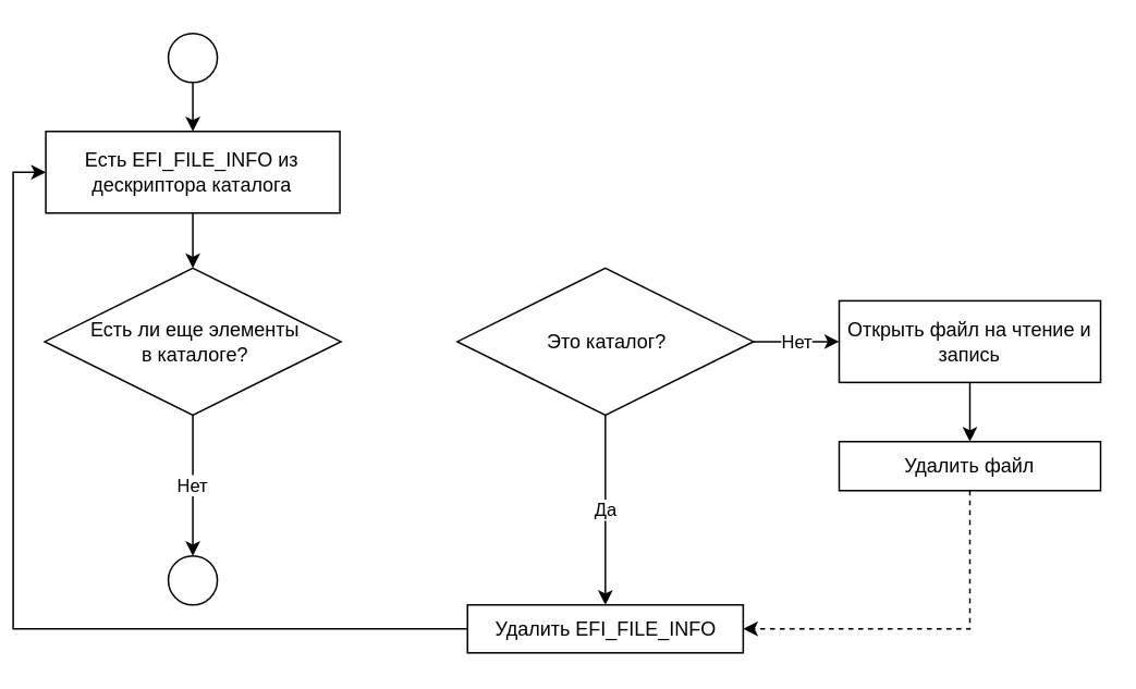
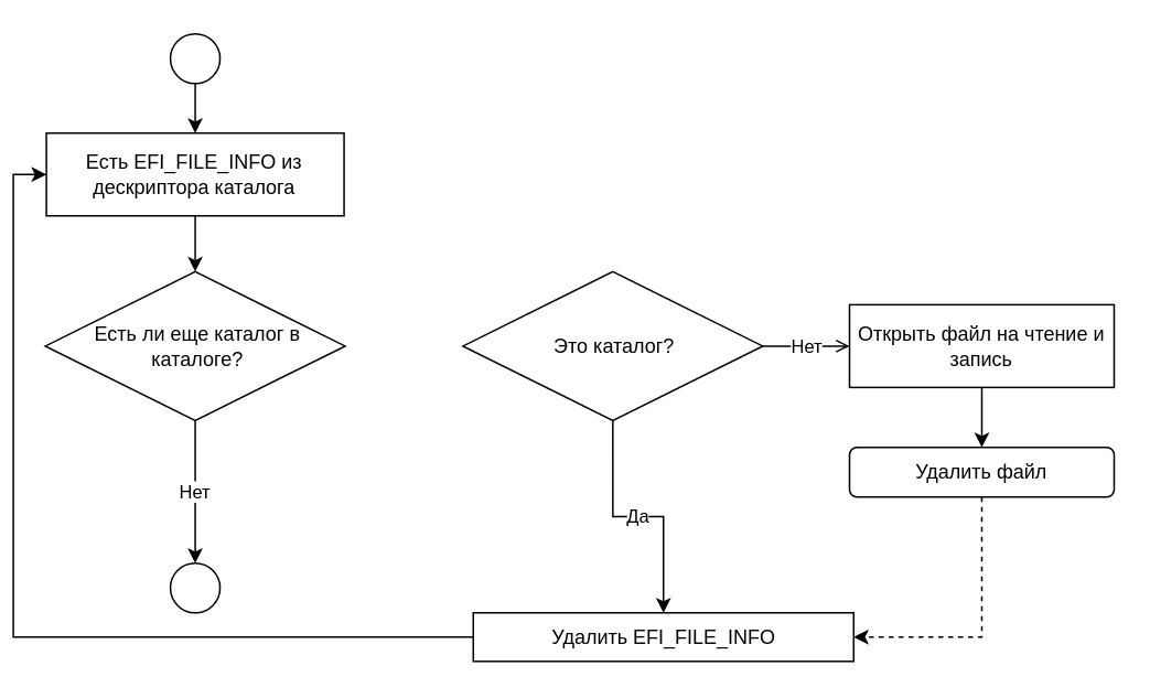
  <mxCell id="0" />
  <mxCell id="1" parent="0" />
  <mxCell id="2" style="edgeStyle=orthogonalEdgeStyle;rounded=0;orthogonalLoop=1;jettySize=auto;html=1;exitX=0.5;exitY=1;exitDx=0;exitDy=0;entryX=0.5;entryY=0;entryDx=0;entryDy=0;" edge="1" parent="1" source="3" target="5"><mxGeometry relative="1" as="geometry" /></mxCell>
  <mxCell id="3" value="" style="ellipse;whiteSpace=wrap;html=1;aspect=fixed;" vertex="1" parent="1"><mxGeometry x="96.38" y="20" width="30" height="30" as="geometry" /></mxCell>
  <mxCell id="4" style="edgeStyle=orthogonalEdgeStyle;rounded=0;orthogonalLoop=1;jettySize=auto;html=1;exitX=0.5;exitY=1;exitDx=0;exitDy=0;entryX=0.5;entryY=0;entryDx=0;entryDy=0;" edge="1" parent="1" source="5" target="7"><mxGeometry relative="1" as="geometry" /></mxCell>
  <mxCell id="5" value="Есть EFI_FILE_INFO из дескриптора каталога" style="rounded=0;whiteSpace=wrap;html=1;" vertex="1" parent="1"><mxGeometry x="21.38" y="80" width="180" height="50" as="geometry" /></mxCell>
  <mxCell id="6" value="Нет" style="edgeStyle=orthogonalEdgeStyle;rounded=0;orthogonalLoop=1;jettySize=auto;html=1;exitX=0.5;exitY=1;exitDx=0;exitDy=0;entryX=0.5;entryY=0;entryDx=0;entryDy=0;" edge="1" parent="1" source="7" target="13"><mxGeometry relative="1" as="geometry" /></mxCell>
- <mxCell id="7" value="Есть ли еще элементы в каталоге?" style="rhombus;whiteSpace=wrap;html=1;spacingLeft=23;spacingRight=20;" vertex="1" parent="1"><mxGeometry x="20.76" y="163.75" width="181.25" height="90" as="geometry" /></mxCell>
- <mxCell id="8" value="Нет" style="edgeStyle=orthogonalEdgeStyle;rounded=0;orthogonalLoop=1;jettySize=auto;html=1;exitX=1;exitY=0.5;exitDx=0;exitDy=0;entryX=0;entryY=0.5;entryDx=0;entryDy=0;" edge="1" parent="1" source="10" target="15"><mxGeometry relative="1" as="geometry" /></mxCell>
+ <mxCell id="7" value="Есть ли еще каталог в каталоге?" style="rhombus;whiteSpace=wrap;html=1;spacingLeft=23;spacingRight=20;" vertex="1" parent="1"><mxGeometry x="20.76" y="163.75" width="181.25" height="90" as="geometry" /></mxCell>
+ <mxCell id="8" value="Нет" style="edgeStyle=orthogonalEdgeStyle;rounded=0;orthogonalLoop=1;jettySize=auto;html=1;exitX=1;exitY=0.5;exitDx=0;exitDy=0;entryX=0;entryY=0.5;entryDx=0;entryDy=0;endArrow=open;" edge="1" parent="1" source="10" target="15"><mxGeometry relative="1" as="geometry" /></mxCell>
  <mxCell id="9" value="Да" style="edgeStyle=orthogonalEdgeStyle;rounded=0;orthogonalLoop=1;jettySize=auto;html=1;exitX=0.5;exitY=1;exitDx=0;exitDy=0;entryX=0.5;entryY=0;entryDx=0;entryDy=0;" edge="1" parent="1" source="10" target="12"><mxGeometry relative="1" as="geometry" /></mxCell>
  <mxCell id="10" value="Это каталог?" style="rhombus;whiteSpace=wrap;html=1;spacingLeft=23;spacingRight=20;" vertex="1" parent="1"><mxGeometry x="273.25" y="163.75" width="181.25" height="90" as="geometry" /></mxCell>
  <mxCell id="11" style="edgeStyle=orthogonalEdgeStyle;rounded=0;orthogonalLoop=1;jettySize=auto;html=1;exitX=0;exitY=0.5;exitDx=0;exitDy=0;entryX=0;entryY=0.5;entryDx=0;entryDy=0;" edge="1" parent="1" source="12" target="5"><mxGeometry relative="1" as="geometry" /></mxCell>
- <mxCell id="12" value="Удалить EFI_FILE_INFO" style="rounded=0;whiteSpace=wrap;html=1;" vertex="1" parent="1"><mxGeometry x="279.5" y="370" width="168.75" height="29.37" as="geometry" /></mxCell>
+ <mxCell id="12" value="Удалить EFI_FILE_INFO" style="rounded=0;whiteSpace=wrap;html=1;" vertex="1" parent="1"><mxGeometry x="279.5" y="370" width="230" height="29.37" as="geometry" /></mxCell>
  <mxCell id="13" value="" style="ellipse;whiteSpace=wrap;html=1;aspect=fixed;" vertex="1" parent="1"><mxGeometry x="96.38" y="340" width="30" height="30" as="geometry" /></mxCell>
  <mxCell id="14" style="edgeStyle=orthogonalEdgeStyle;rounded=0;orthogonalLoop=1;jettySize=auto;html=1;exitX=0.5;exitY=1;exitDx=0;exitDy=0;entryX=0.5;entryY=0;entryDx=0;entryDy=0;" edge="1" parent="1" source="15" target="17"><mxGeometry relative="1" as="geometry" /></mxCell>
  <mxCell id="15" value="Открыть файл на чтение и запись" style="rounded=0;whiteSpace=wrap;html=1;" vertex="1" parent="1"><mxGeometry x="507" y="183.75" width="160" height="50" as="geometry" /></mxCell>
  <mxCell id="16" style="edgeStyle=orthogonalEdgeStyle;rounded=0;orthogonalLoop=1;jettySize=auto;html=1;exitX=0.5;exitY=1;exitDx=0;exitDy=0;entryX=1;entryY=0.5;entryDx=0;entryDy=0;dashed=1;" edge="1" parent="1" source="17" target="12"><mxGeometry relative="1" as="geometry" /></mxCell>
- <mxCell id="17" value="Удалить файл" style="rounded=0;whiteSpace=wrap;html=1;" vertex="1" parent="1"><mxGeometry x="507" y="270" width="160" height="30" as="geometry" /></mxCell>
+ <mxCell id="17" value="Удалить файл" style="whiteSpace=wrap;html=1;rounded=1;" vertex="1" parent="1"><mxGeometry x="507" y="270" width="160" height="30" as="geometry" /></mxCell>
